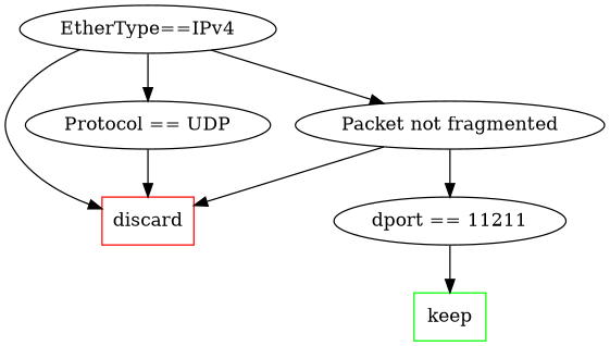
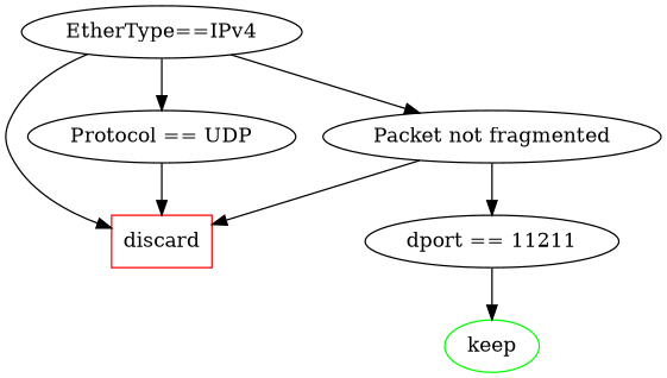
  digraph {
    node [shape=oval]
-   n1 [color=green label=keep shape=rectangle]
+   n1 [color=green label=keep shape=ellipse]
    n2 [color=red label=discard shape=rectangle]
    n3 [label="EtherType==IPv4"]
    n4 [label="Protocol == UDP"]
    n5 [label="Packet not fragmented"]
    n6 [label="dport == 11211"]
    n3 -> n2
    n3 -> n4
    n3 -> n5
    n4 -> n2
    n5 -> n2
    n5 -> n6
    n6 -> n1
  }
